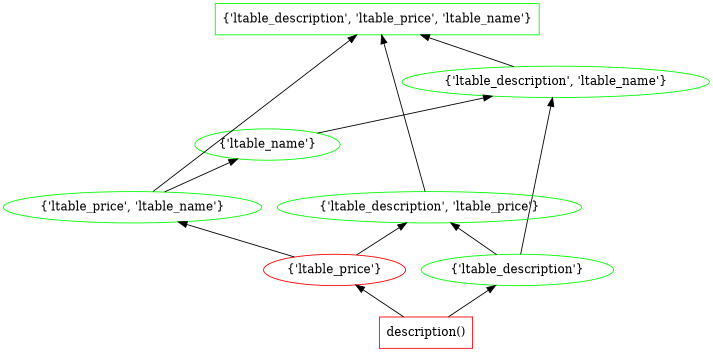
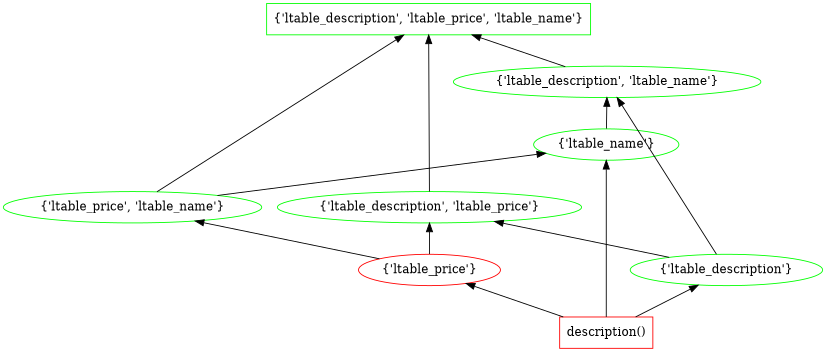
  digraph {
    rankdir=BT
    splines=line
    node [color=green]
    "{'ltable_description', 'ltable_price', 'ltable_name'}" [shape=box]
    n2 [color=red label="description()" shape=box]
    "{'ltable_name'}"
    "{'ltable_description'}"
    "{'ltable_price'}" [color=red]
    "{'ltable_description', 'ltable_name'}"
    "{'ltable_description', 'ltable_price'}"
    "{'ltable_price', 'ltable_name'}"
+   n2 -> "{'ltable_name'}"
    n2 -> "{'ltable_description'}"
    n2 -> "{'ltable_price'}"
    "{'ltable_name'}" -> "{'ltable_description', 'ltable_name'}"
    "{'ltable_description'}" -> "{'ltable_description', 'ltable_name'}"
    "{'ltable_description'}" -> "{'ltable_description', 'ltable_price'}"
    "{'ltable_price'}" -> "{'ltable_description', 'ltable_price'}"
    "{'ltable_price'}" -> "{'ltable_price', 'ltable_name'}"
    "{'ltable_description', 'ltable_name'}" -> "{'ltable_description', 'ltable_price', 'ltable_name'}"
    "{'ltable_description', 'ltable_price'}" -> "{'ltable_description', 'ltable_price', 'ltable_name'}"
    "{'ltable_price', 'ltable_name'}" -> "{'ltable_description', 'ltable_price', 'ltable_name'}"
    "{'ltable_price', 'ltable_name'}" -> "{'ltable_name'}"
  }
